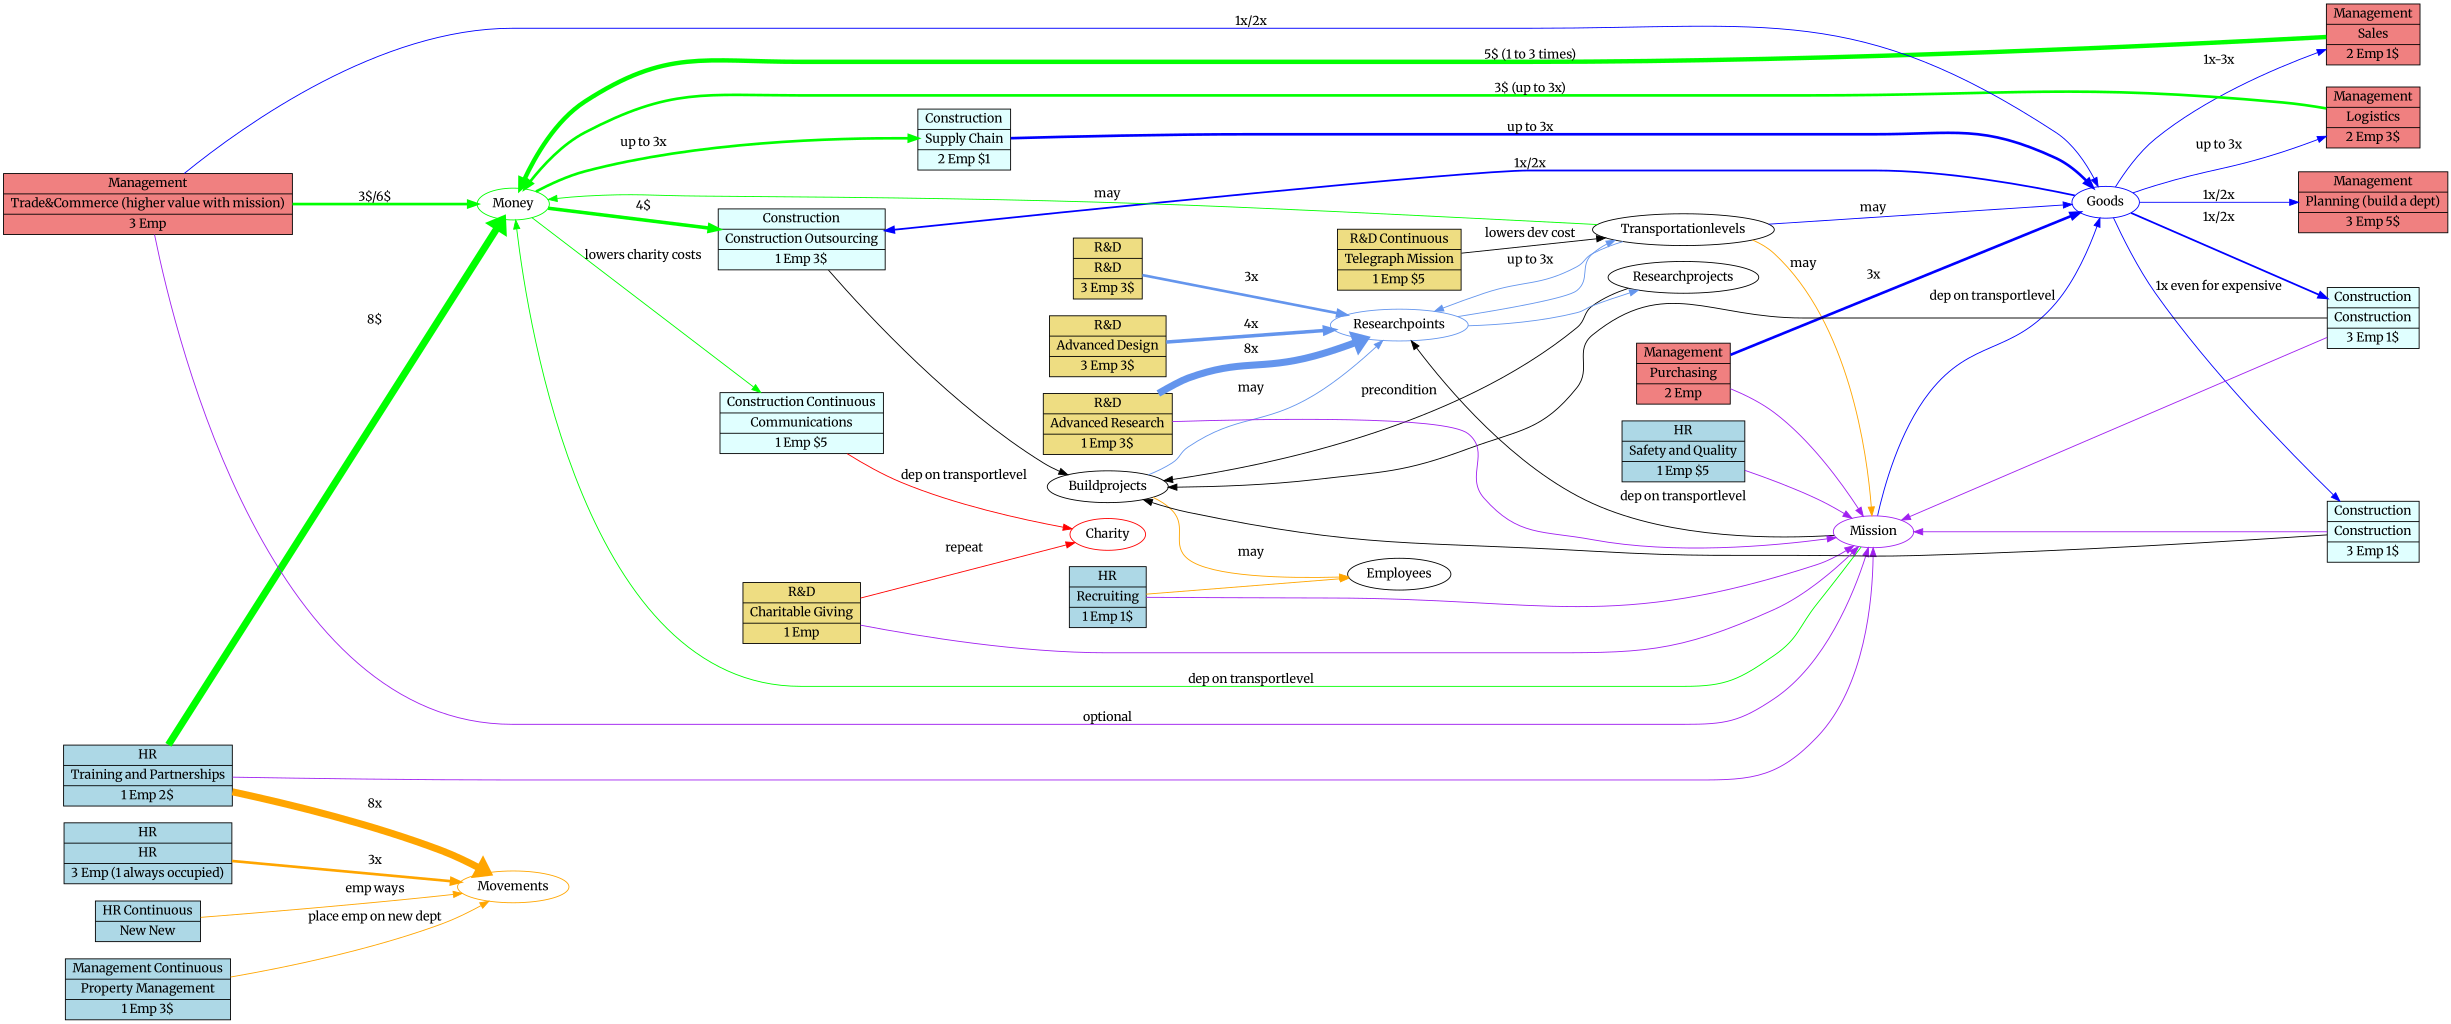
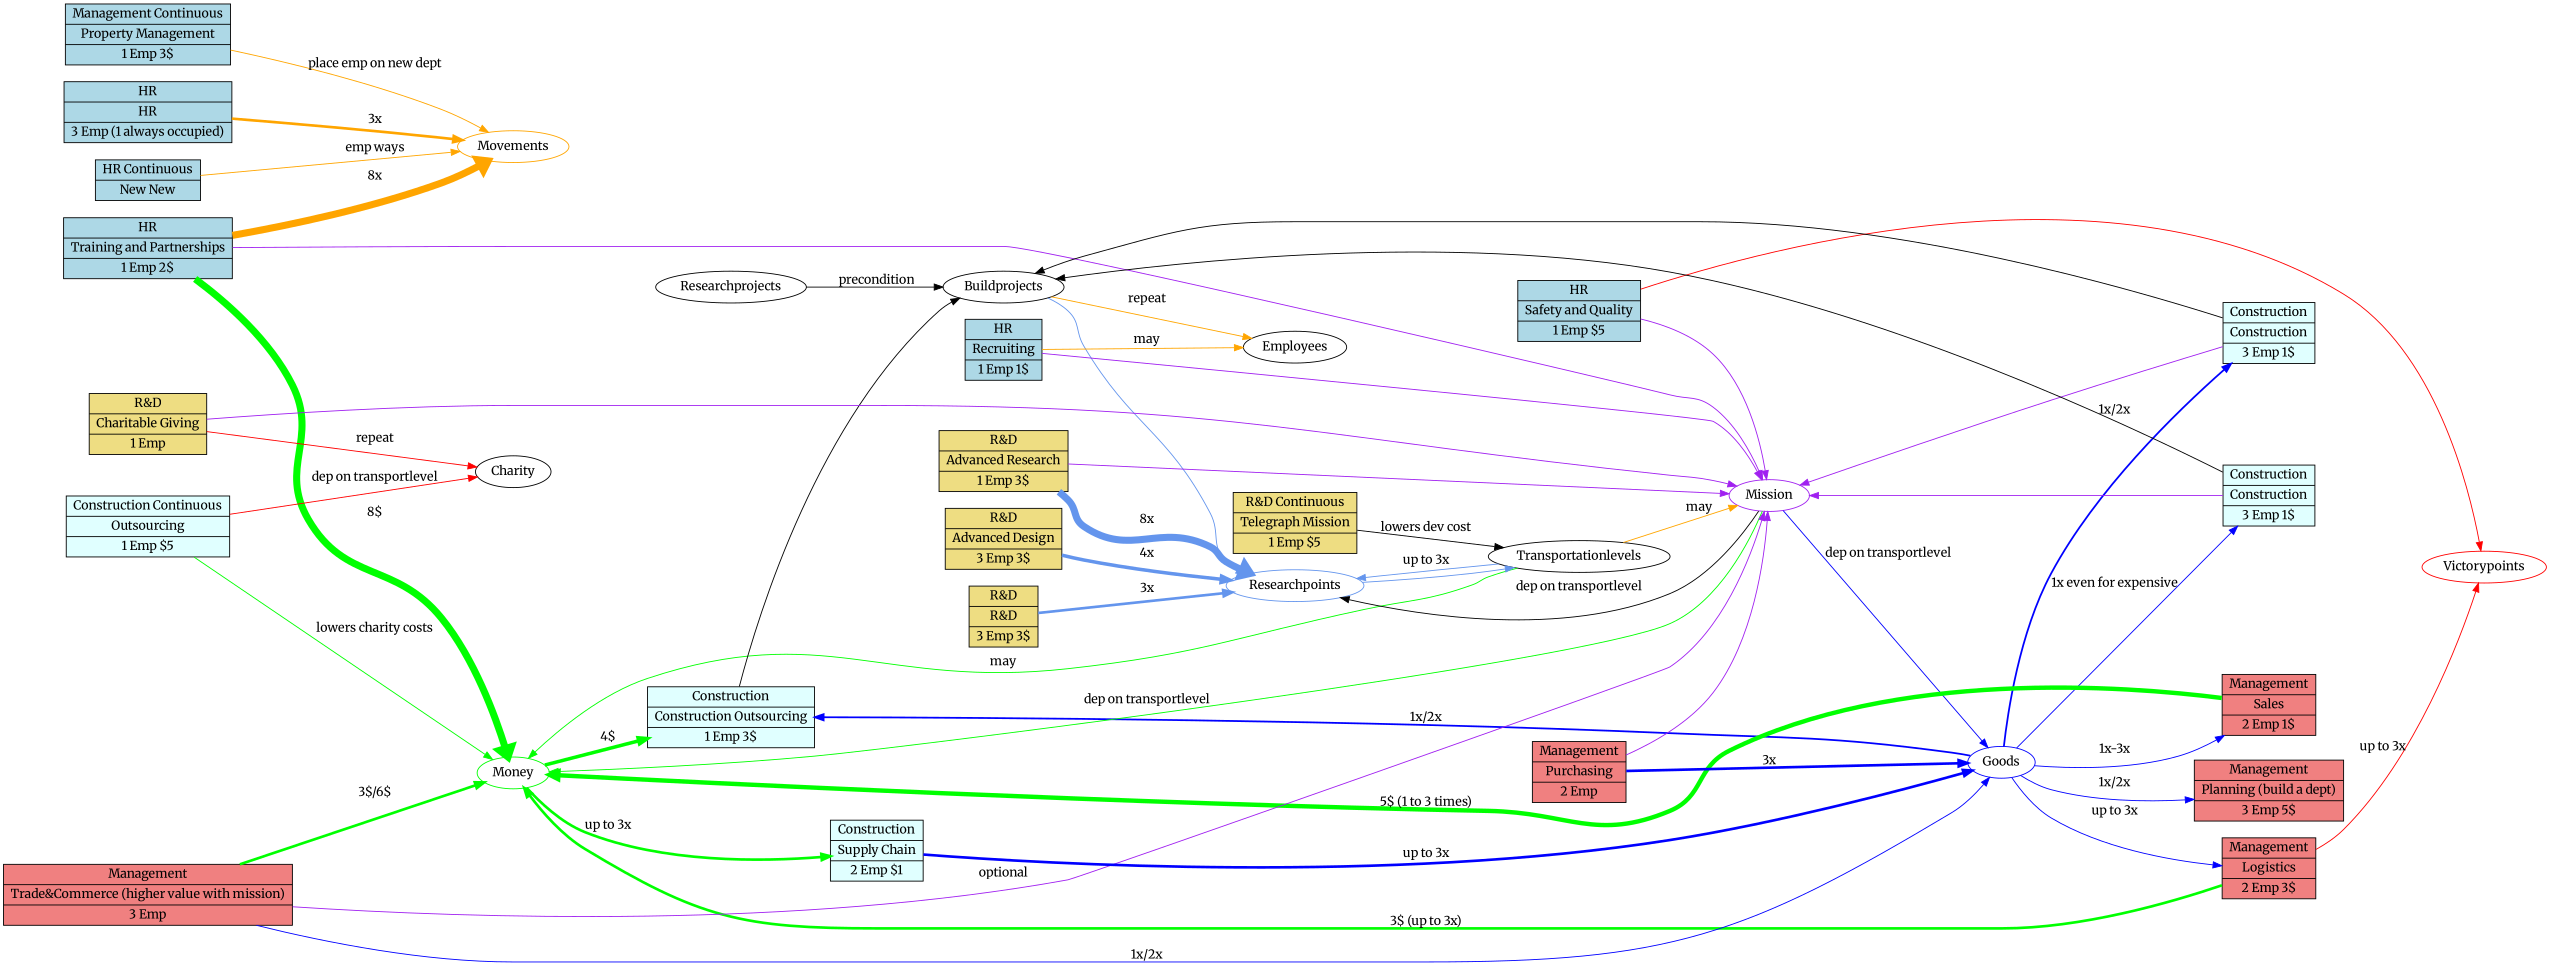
  digraph {
    fontname=Merriweather
    rankdir=LR
    node [fontname=Merriweather shape=record style=filled]
    edge [color=blue fontname=Merriweather]
    Money [color=green shape="" style=""]
    Goods [color=blue shape="" style=""]
    Employees [color=black shape="" style=""]
    Buildprojects [shape="" style=""]
    Movements [color=orange shape="" style=""]
    Transportationlevels [shape="" style=""]
    Researchprojects [shape="" style=""]
    Mission [color=purple shape="" style=""]
-   Charity [color=red shape="" style=""]
+   Charity [color=black shape="" style=""]
+   Victorypoints [color=red shape="" style=""]
    Researchpoints [color=cornflowerblue shape="" style=""]
    n12 [fillcolor=lightblue label="HR|HR|3 Emp (1 always occupied)"]
    n13 [fillcolor=lightblue label="HR|Training and Partnerships|1 Emp 2$"]
    n14 [fillcolor=lightblue label="HR|Recruiting|1 Emp 1$"]
    n15 [fillcolor=lightblue label="HR|Safety and Quality|1 Emp $5"]
    n16 [fillcolor=lightblue label="HR Continuous|New New"]
    n17 [fillcolor=lightcoral label="Management|Planning (build a dept)|3 Emp 5$"]
    n18 [fillcolor=lightcoral label="Management|Sales|2 Emp 1$"]
    n19 [fillcolor=lightcoral label="Management|Logistics|2 Emp 3$"]
    n20 [fillcolor=lightcoral label="Management|Trade&Commerce (higher value with mission)|3 Emp"]
    n21 [fillcolor=lightcoral label="Management|Purchasing|2 Emp"]
    n22 [fillcolor=lightblue label="Management Continuous|Property Management|1 Emp 3$"]
    n23 [fillcolor=lightcyan label="Construction|Construction Outsourcing|1 Emp 3$"]
    n24 [fillcolor=lightcyan label="Construction|Supply Chain|2 Emp $1"]
    n25 [fillcolor=lightcyan label="Construction|Construction|3 Emp 1$"]
    n26 [fillcolor=lightcyan label="Construction|Construction|3 Emp 1$"]
-   n27 [fillcolor=lightcyan label="Construction Continuous|Communications|1 Emp $5"]
+   n27 [fillcolor=lightcyan label="Construction Continuous|Outsourcing|1 Emp $5"]
    n28 [fillcolor=lightgoldenrod label="R&D|R&D|3 Emp 3$"]
    n29 [fillcolor=lightgoldenrod label="R&D|Advanced Research|1 Emp 3$"]
    n30 [fillcolor=lightgoldenrod label="R&D|Advanced Design|3 Emp 3$"]
    n31 [fillcolor=lightgoldenrod label="R&D|Charitable Giving|1 Emp"]
    n32 [fillcolor=lightgoldenrod label="R&D Continuous|Telegraph Mission|1 Emp $5"]
    subgraph sub_1 {
      Money
      Goods
      Employees
      Buildprojects
      Movements
      Transportationlevels
      Researchprojects
      Mission
      Charity
+     Victorypoints
      Researchpoints
    }
    subgraph sub_2 {
      Money
      Employees
      Movements
      Mission
+     Victorypoints
      n12
      n13
      n14
      n15
      n16
    }
    subgraph sub_3 {
      Money
      Goods
      Movements
      Mission
+     Victorypoints
      n17
      n18
      n19
      n20
      n21
      n22
    }
    subgraph sub_4 {
      Money
      Goods
      Buildprojects
      Mission
      Charity
      n23
      n24
      n25
      n26
      n27
    }
    subgraph sub_5 {
      Transportationlevels
      Mission
      Charity
      Researchpoints
      n28
      n29
      n30
      n31
      n32
    }
    Money -> n23 [color=green label="4$" penwidth=4]
    Money -> n24 [color=green label="up to 3x" penwidth=3]
    Goods -> n17 [label="1x/2x"]
    Goods -> n18 [label="1x-3x"]
    Goods -> n19 [label="up to 3x"]
    Goods -> n23 [label="1x/2x" penwidth=2]
    Goods -> n25 [label="1x/2x" penwidth=2]
    Goods -> n26 [label="1x even for expensive"]
-   Buildprojects -> Employees [color=orange label=may]
+   Buildprojects -> Employees [color=orange label=repeat]
    Buildprojects -> Researchpoints [color=cornflowerblue label=may]
    Transportationlevels -> Money [color=green label=may]
-   Transportationlevels -> Goods [label=may]
    Transportationlevels -> Mission [color=orange label=may]
    Transportationlevels -> Researchpoints [color=cornflowerblue label="up to 3x"]
    Researchprojects -> Buildprojects [label=precondition color=""]
    Mission -> Money [color=green label="dep on transportlevel"]
    Mission -> Goods [label="dep on transportlevel"]
    Mission -> Researchpoints [label="dep on transportlevel" color=""]
    Researchpoints -> Transportationlevels [color=cornflowerblue]
-   Researchpoints -> Researchprojects [color=cornflowerblue]
    n12 -> Movements [color=orange label="3x" penwidth=3]
    n13 -> Money [color=green label="8$" penwidth=8]
    n13 -> Movements [color=orange label="8x" penwidth=8]
    n13 -> Mission [color=purple]
    n14 -> Employees [color=orange]
    n14 -> Mission [color=purple]
    n15 -> Mission [color=purple]
+   n15 -> Victorypoints [color=red]
    n16 -> Movements [color=orange label="emp ways"]
    n18 -> Money [color=green label="5$ (1 to 3 times)" penwidth=5]
    n19 -> Money [color=green label="3$ (up to 3x)" penwidth=3]
+   n19 -> Victorypoints [color=red label="up to 3x"]
    n20 -> Money [color=green label="3$/6$" penwidth=3]
    n20 -> Goods [label="1x/2x" penwidth=1]
    n20 -> Mission [color=purple label=optional]
    n21 -> Goods [label="3x" penwidth=3]
    n21 -> Mission [color=purple]
    n22 -> Movements [color=orange label="place emp on new dept"]
    n23 -> Buildprojects [color=""]
    n24 -> Goods [label="up to 3x" penwidth=3]
    n25 -> Buildprojects [color=""]
    n25 -> Mission [color=purple]
    n26 -> Buildprojects [color=""]
    n26 -> Mission [color=purple]
-   Money -> n27 [color=green label="lowers charity costs"]
+   n27 -> Money [color=green label="lowers charity costs"]
    n27 -> Charity [color=red label="dep on transportlevel"]
    n28 -> Researchpoints [color=cornflowerblue label="3x" penwidth=3]
    n29 -> Mission [color=purple]
    n29 -> Researchpoints [color=cornflowerblue label="8x" penwidth=8]
    n30 -> Researchpoints [color=cornflowerblue label="4x" penwidth=4]
    n31 -> Mission [color=purple]
    n31 -> Charity [color=red label=repeat]
    n32 -> Transportationlevels [label="lowers dev cost" color=""]
  }
